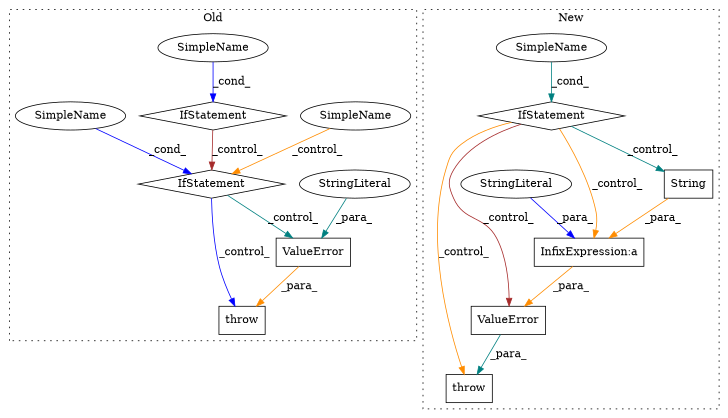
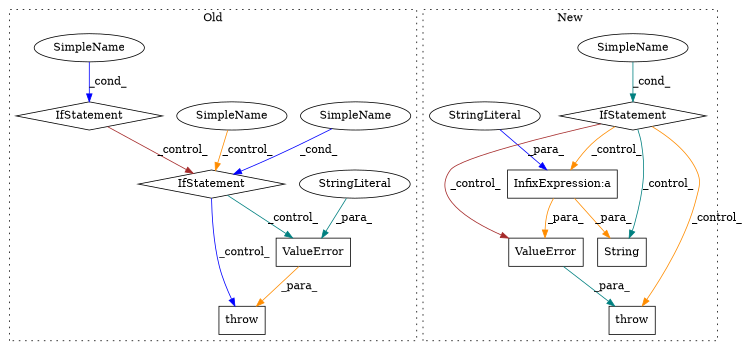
  digraph {
    node [a=42 shape=box]
    edge [color=darkorange]
    n1 [a=53 l=6 label=throw s=46564]
    n2 [a=32 l="11,1" label=ValueError s="46570,46646"]
    n3 [a=45 l=65 label=StringLiteral s=46581 shape=ellipse]
    n4 [label=SimpleName shape=ellipse]
    n5 [a=25 l="4,2" label=IfStatement s="46262,46292" shape=diamond]
    n6 [label=SimpleName shape=ellipse]
    n7 [label=SimpleName shape=ellipse]
    n8 [a=25 l="8,2" label=IfStatement s="46490,46554" shape=diamond]
    n9 [a=53 l=6 label=throw s=34280]
    n10 [a=27 l=3 label="InfixExpression:a" s=34565]
    n11 [a=45 l=268 label=StringLiteral s=34297 shape=ellipse]
    n12 [a=32 l="7,1" label=String s="34568,34583"]
    n13 [a=32 l="11,1" label=ValueError s="34286,34584"]
    n14 [a=25 l="4,2" label=IfStatement s="33795,33826" shape=diamond]
    n15 [label=SimpleName shape=ellipse]
    subgraph cluster_1 {
      label=Old
      style=dotted
      n1
      n2
      n3
      n4
      n5
      n6
      n7
      n8
    }
    subgraph cluster_2 {
      label=New
      style=dotted
      n9
      n10
      n11
      n12
      n13
      n14
      n15
    }
    n2 -> n1 [label=_para_]
    n3 -> n2 [label=_para_ color=teal]
    n4 -> n8 [label=_control_]
    n5 -> n8 [label=_control_ color=brown]
    n6 -> n5 [label=_cond_ color=blue]
    n7 -> n8 [label=_cond_ color=blue]
    n8 -> n1 [label=_control_ color=blue]
    n8 -> n2 [label=_control_ color=teal]
    n10 -> n13 [label=_para_]
    n11 -> n10 [label=_para_ color=blue]
-   n12 -> n10 [label=_para_]
+   n10 -> n12 [label=_para_]
    n13 -> n9 [label=_para_ color=teal]
    n14 -> n9 [label=_control_]
    n14 -> n10 [label=_control_]
    n14 -> n12 [label=_control_ color=teal]
    n14 -> n13 [label=_control_ color=brown]
    n15 -> n14 [label=_cond_ color=teal]
  }
